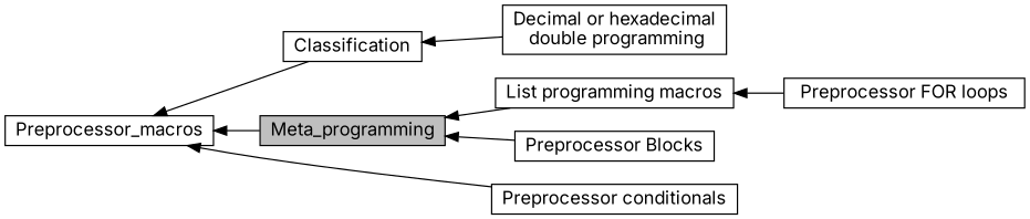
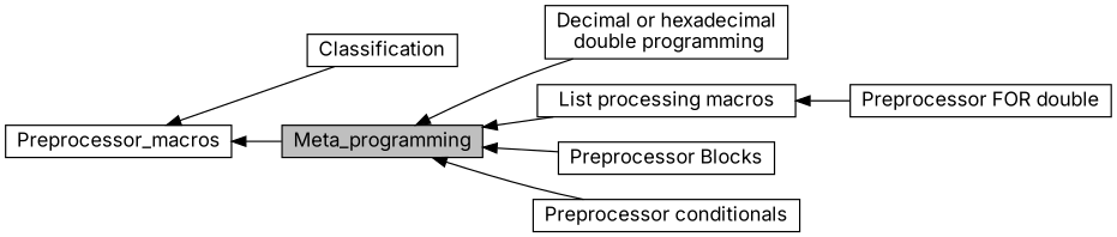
  digraph {
    fontname=Inter
    rankdir=LR
    node [color=black fillcolor=white fontname=Inter fontsize=14 shape=box style=filled]
    edge [dir=back fontname=Inter fontsize=14 labelfontname=Helvetica labelfontsize=14 shape=plaintext style=solid]
    n1 [height=0.2 label=Classification width=0.4]
    n2 [height=0.2 label="Decimal or hexadecimal\l double programming" width=0.4]
-   n3 [height=0.2 label="List programming macros" width=0.4]
-   n4 [height=0.2 label="Preprocessor FOR loops" width=0.4]
+   n3 [height=0.2 label="List processing macros" width=0.4]
+   n4 [height=0.2 label="Preprocessor FOR double" width=0.4]
    n5 [height=0.2 label="Preprocessor Blocks" width=0.4]
    n6 [height=0.2 label="Preprocessor conditionals" width=0.4]
    n7 [fillcolor=grey75 fontcolor=black height=0.2 label=Meta_programming width=0.4]
    n8 [height=0.2 label=Preprocessor_macros width=0.4]
    n3 -> n4
-   n1 -> n2
+   n7 -> n2
    n7 -> n3
    n7 -> n5
-   n8 -> n6
+   n7 -> n6
    n8 -> n1
    n8 -> n7
  }
